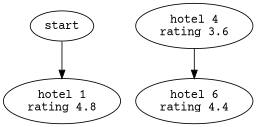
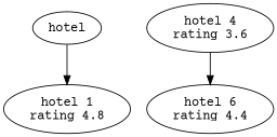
  digraph {
    fontname="Courier Prime"
    node [fontname="Courier Prime"]
    edge [fontname="Courier Prime"]
-   start
+   start [label=hotel]
    "hotel 1\nrating 4.8"
    "hotel 4\nrating 3.6"
    "hotel 6\nrating 4.4"
    start -> "hotel 1\nrating 4.8"
    "hotel 4\nrating 3.6" -> "hotel 6\nrating 4.4"
  }
